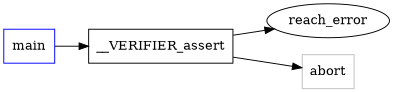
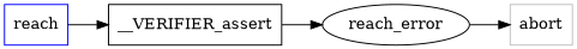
  digraph {
    rankdir=LR
    node [shape=box]
-   main [color=blue]
+   main [color=blue label=reach]
    n2 [label=__VERIFIER_assert]
    n3 [label=reach_error shape=""]
    n4 [color=grey label=abort]
    main -> n2
    n2 -> n3
-   n2 -> n4
+   n3 -> n4
  }
